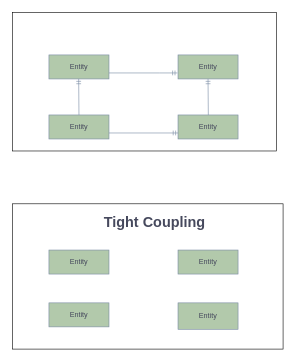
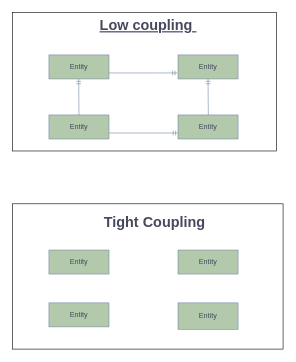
  <mxCell id="0" />
  <mxCell id="1" parent="0" />
  <mxCell id="2" value="" style="rounded=0;whiteSpace=wrap;html=1;sketch=0;" vertex="1" parent="1"><mxGeometry x="20" y="20" width="440" height="231" as="geometry" /></mxCell>
+ <mxCell id="3" value="Low coupling&amp;nbsp;" style="text;strokeColor=none;fillColor=none;html=1;fontSize=24;fontStyle=5;verticalAlign=middle;align=center;rounded=0;sketch=0;fontColor=#46495D;" vertex="1" parent="1"><mxGeometry x="130" y="20" width="231" height="44" as="geometry" /></mxCell>
  <mxCell id="4" value="Entity" style="whiteSpace=wrap;html=1;align=center;fillColor=#B2C9AB;fontColor=#46495D;strokeColor=#788AA3;" vertex="1" parent="1"><mxGeometry x="81" y="91" width="100" height="40" as="geometry" /></mxCell>
  <mxCell id="5" value="Entity" style="whiteSpace=wrap;html=1;align=center;fillColor=#B2C9AB;fontColor=#46495D;strokeColor=#788AA3;" vertex="1" parent="1"><mxGeometry x="296" y="91" width="100" height="40" as="geometry" /></mxCell>
  <mxCell id="6" value="Entity" style="whiteSpace=wrap;html=1;align=center;fillColor=#B2C9AB;fontColor=#46495D;strokeColor=#788AA3;" vertex="1" parent="1"><mxGeometry x="81" y="191" width="100" height="40" as="geometry" /></mxCell>
  <mxCell id="7" value="Entity" style="whiteSpace=wrap;html=1;align=center;fillColor=#B2C9AB;fontColor=#46495D;strokeColor=#788AA3;" vertex="1" parent="1"><mxGeometry x="296" y="191" width="100" height="40" as="geometry" /></mxCell>
  <mxCell id="8" value="" style="edgeStyle=entityRelationEdgeStyle;fontSize=12;html=1;endArrow=ERmandOne;rounded=0;exitX=1;exitY=0.75;exitDx=0;exitDy=0;fillColor=#B2C9AB;strokeColor=#788AA3;entryX=0;entryY=0.75;entryDx=0;entryDy=0;fontColor=#46495D;" edge="1" parent="1" source="6" target="7"><mxGeometry width="100" height="100" relative="1" as="geometry"><mxPoint x="201" y="221" as="sourcePoint" /><mxPoint x="284" y="221" as="targetPoint" /></mxGeometry></mxCell>
  <mxCell id="9" value="" style="edgeStyle=entityRelationEdgeStyle;fontSize=12;html=1;endArrow=ERmandOne;rounded=0;exitX=1;exitY=0.75;exitDx=0;exitDy=0;strokeColor=#788AA3;fontColor=#46495D;" edge="1" parent="1" source="4"><mxGeometry width="100" height="100" relative="1" as="geometry"><mxPoint x="191" y="121" as="sourcePoint" /><mxPoint x="295" y="121" as="targetPoint" /></mxGeometry></mxCell>
  <mxCell id="10" value="" style="fontSize=12;html=1;endArrow=ERmandOne;rounded=0;fontFamily=Helvetica;fontColor=#46495D;strokeColor=#788AA3;shape=connector;exitX=0.5;exitY=0;exitDx=0;exitDy=0;" edge="1" parent="1" source="6"><mxGeometry width="100" height="100" relative="1" as="geometry"><mxPoint x="130.5" y="175" as="sourcePoint" /><mxPoint x="130.5" y="131" as="targetPoint" /></mxGeometry></mxCell>
  <mxCell id="11" style="edgeStyle=none;shape=connector;rounded=0;orthogonalLoop=1;jettySize=auto;html=1;entryX=0.5;entryY=0;entryDx=0;entryDy=0;fontFamily=Helvetica;fontSize=11;fontColor=#46495D;endArrow=none;strokeColor=#788AA3;" edge="1" parent="1" source="7" target="7"><mxGeometry relative="1" as="geometry" /></mxCell>
  <mxCell id="12" value="" style="fontSize=12;html=1;endArrow=ERmandOne;rounded=0;fontFamily=Helvetica;fontColor=#46495D;strokeColor=#788AA3;shape=connector;exitX=0.5;exitY=0;exitDx=0;exitDy=0;" edge="1" parent="1"><mxGeometry width="100" height="100" relative="1" as="geometry"><mxPoint x="346.5" y="191" as="sourcePoint" /><mxPoint x="346" y="131" as="targetPoint" /></mxGeometry></mxCell>
  <mxCell id="13" value="" style="rounded=0;whiteSpace=wrap;html=1;sketch=0;" vertex="1" parent="1"><mxGeometry x="20" y="339" width="451" height="242" as="geometry" /></mxCell>
  <mxCell id="14" value="Entity" style="whiteSpace=wrap;html=1;align=center;rounded=0;sketch=0;fontColor=#46495D;strokeColor=#788AA3;fillColor=#B2C9AB;" vertex="1" parent="1"><mxGeometry x="81" y="504" width="100" height="40" as="geometry" /></mxCell>
  <mxCell id="15" value="Entity" style="whiteSpace=wrap;html=1;align=center;rounded=0;sketch=0;fontColor=#46495D;strokeColor=#788AA3;fillColor=#B2C9AB;" vertex="1" parent="1"><mxGeometry x="296" y="504" width="100" height="44" as="geometry" /></mxCell>
  <mxCell id="16" value="Entity" style="whiteSpace=wrap;html=1;align=center;rounded=0;sketch=0;fontColor=#46495D;strokeColor=#788AA3;fillColor=#B2C9AB;" vertex="1" parent="1"><mxGeometry x="81" y="416" width="100" height="40" as="geometry" /></mxCell>
  <mxCell id="17" value="Entity" style="whiteSpace=wrap;html=1;align=center;rounded=0;sketch=0;fontColor=#46495D;strokeColor=#788AA3;fillColor=#B2C9AB;" vertex="1" parent="1"><mxGeometry x="296" y="416" width="100" height="40" as="geometry" /></mxCell>
  <mxCell id="18" value="Tight Coupling&amp;nbsp;" style="text;strokeColor=none;fillColor=none;html=1;fontSize=24;fontStyle=1;verticalAlign=middle;align=center;rounded=0;sketch=0;fontColor=#46495D;" vertex="1" parent="1"><mxGeometry x="210" y="350" width="100" height="40" as="geometry" /></mxCell>
